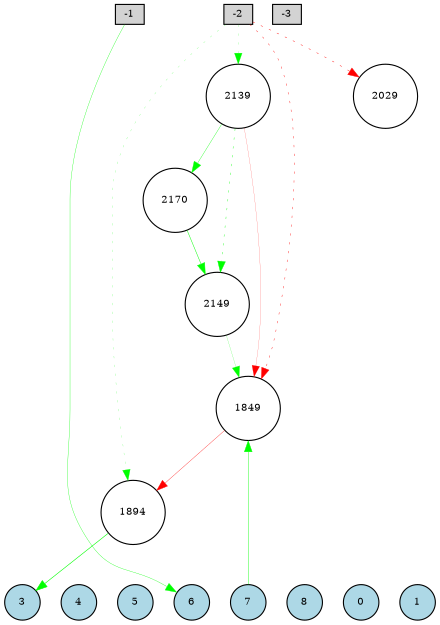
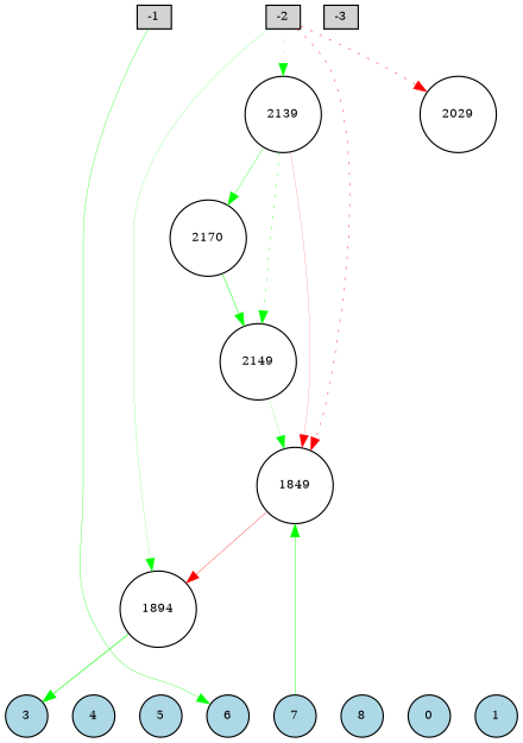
  digraph {
    node [fillcolor=lightblue fontsize=9 shape=circle style=filled]
    edge [style=invis color=green]
    -1 [fillcolor=lightgray height=0.2 shape=box width=0.2]
    -2 [fillcolor=lightgray height=0.2 shape=box width=0.2]
    -3 [fillcolor=lightgray height=0.2 shape=box width=0.2]
    0 [height=0.2 width=0.2]
    1 [height=0.2 width=0.2]
    3 [height=0.2 width=0.2]
    4 [height=0.2 width=0.2]
    5 [height=0.2 width=0.2]
    6 [height=0.2 width=0.2]
    7 [height=0.2 width=0.2]
    8 [height=0.2 width=0.2]
    1894 [fillcolor=white height=0.2 width=0.2]
    2029 [fillcolor=white height=0.2 width=0.2]
    1849 [fillcolor=white height=0.2 width=0.2]
    2139 [fillcolor=white height=0.2 width=0.2]
    2149 [fillcolor=white height=0.2 width=0.2]
    2170 [fillcolor=white height=0.2 width=0.2]
    subgraph sub_1 {
      rank=source
      -1
      -2
      -3
    }
    subgraph sub_2 {
      rank=sink
      0
      1
      3
      4
      5
      6
      7
      8
    }
    -1 -> -2 [color=""]
    -1 -> 6 [penwidth=0.28697244352808227 style=solid]
    -2 -> -3 [color=""]
-   -2 -> 1894 [penwidth=0.15283682197877851 style=dotted]
+   -2 -> 1894 [penwidth=0.15283682197877851 style=solid]
    -2 -> 2029 [color=red penwidth=0.38229593681459184 style=dotted]
    -2 -> 1849 [color=red penwidth=0.34716245411019353 style=dotted]
    -2 -> 2139 [penwidth=0.1564896995453678 style=dotted]
    0 -> 1 [color=""]
    3 -> 4 [color=""]
    4 -> 5 [color=""]
    5 -> 6 [color=""]
    6 -> 7 [color=""]
    7 -> 8 [color=""]
    7 -> 1849 [penwidth=0.36930052246151 style=solid]
    1894 -> 3 [penwidth=0.526801394181916 style=solid]
    1849 -> 1894 [color=red penwidth=0.28685105167596114 style=solid]
    2139 -> 1849 [color=red penwidth=0.13813156159588325 style=solid]
    2139 -> 2149 [penwidth=0.3315715427423813 style=dotted]
    2139 -> 2170 [penwidth=0.30000000000000004 style=solid]
    2149 -> 1849 [penwidth=0.1471558921998865 style=solid]
    2170 -> 2149 [penwidth=0.41675233551023116 style=solid]
  }
